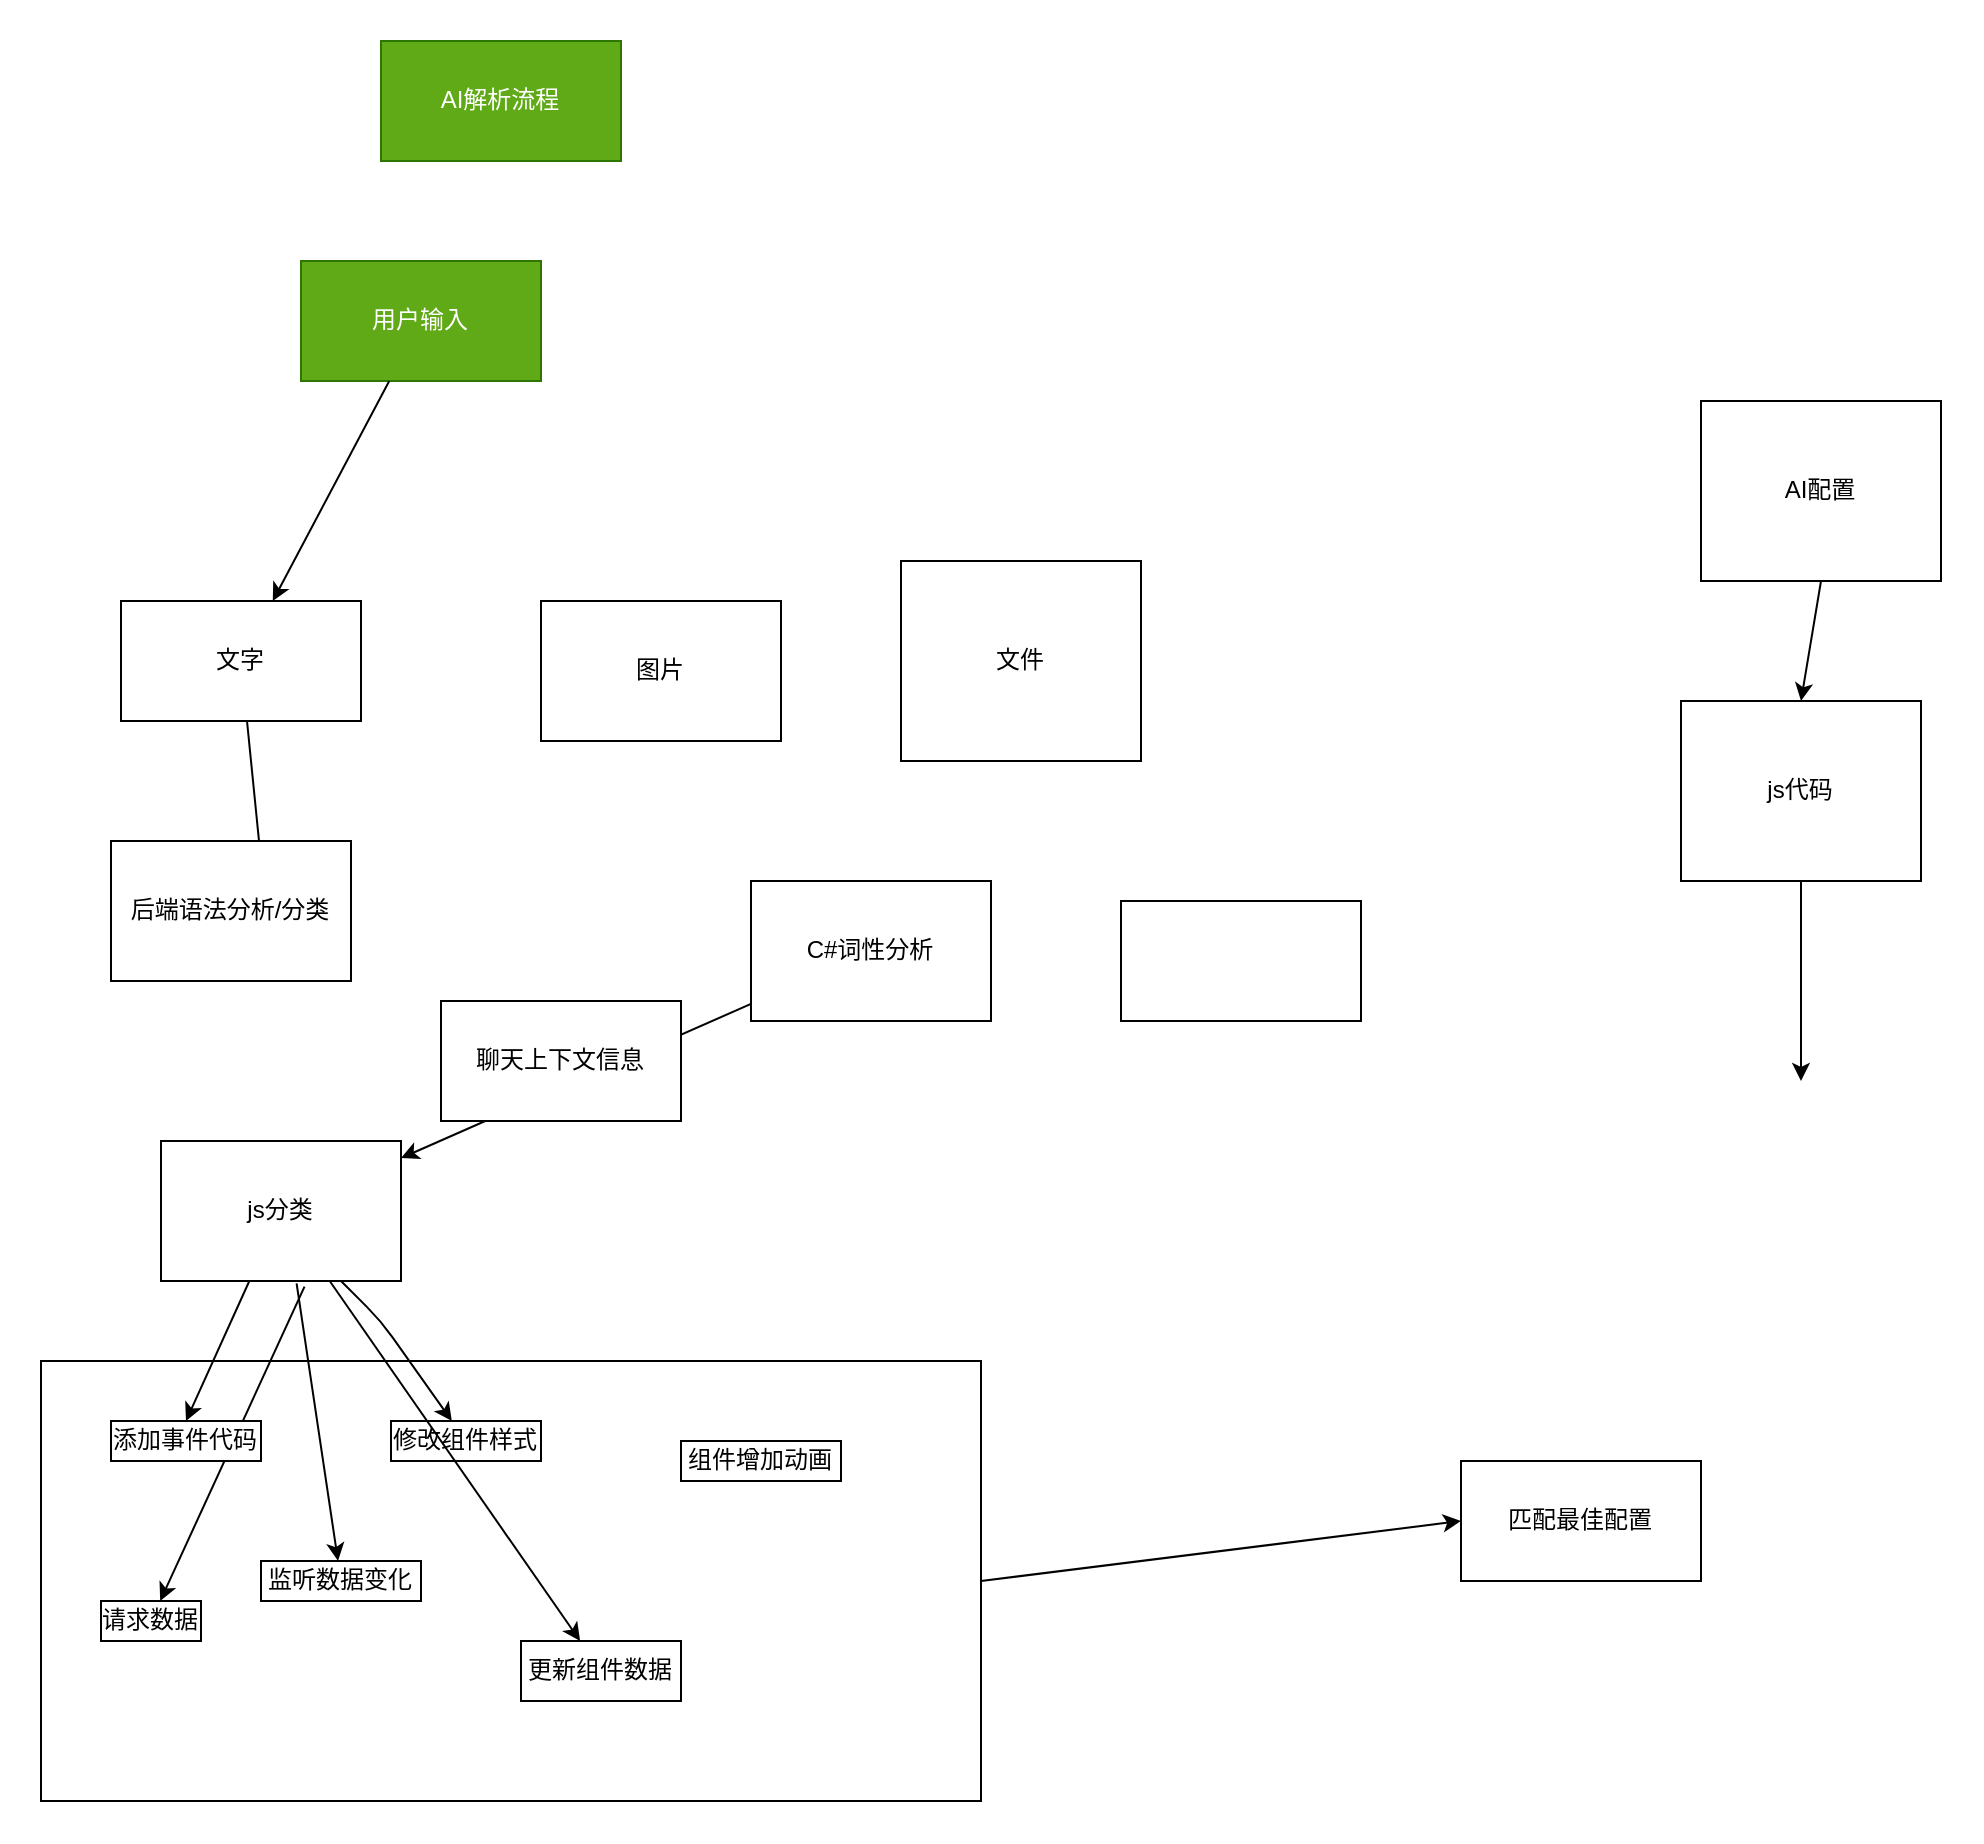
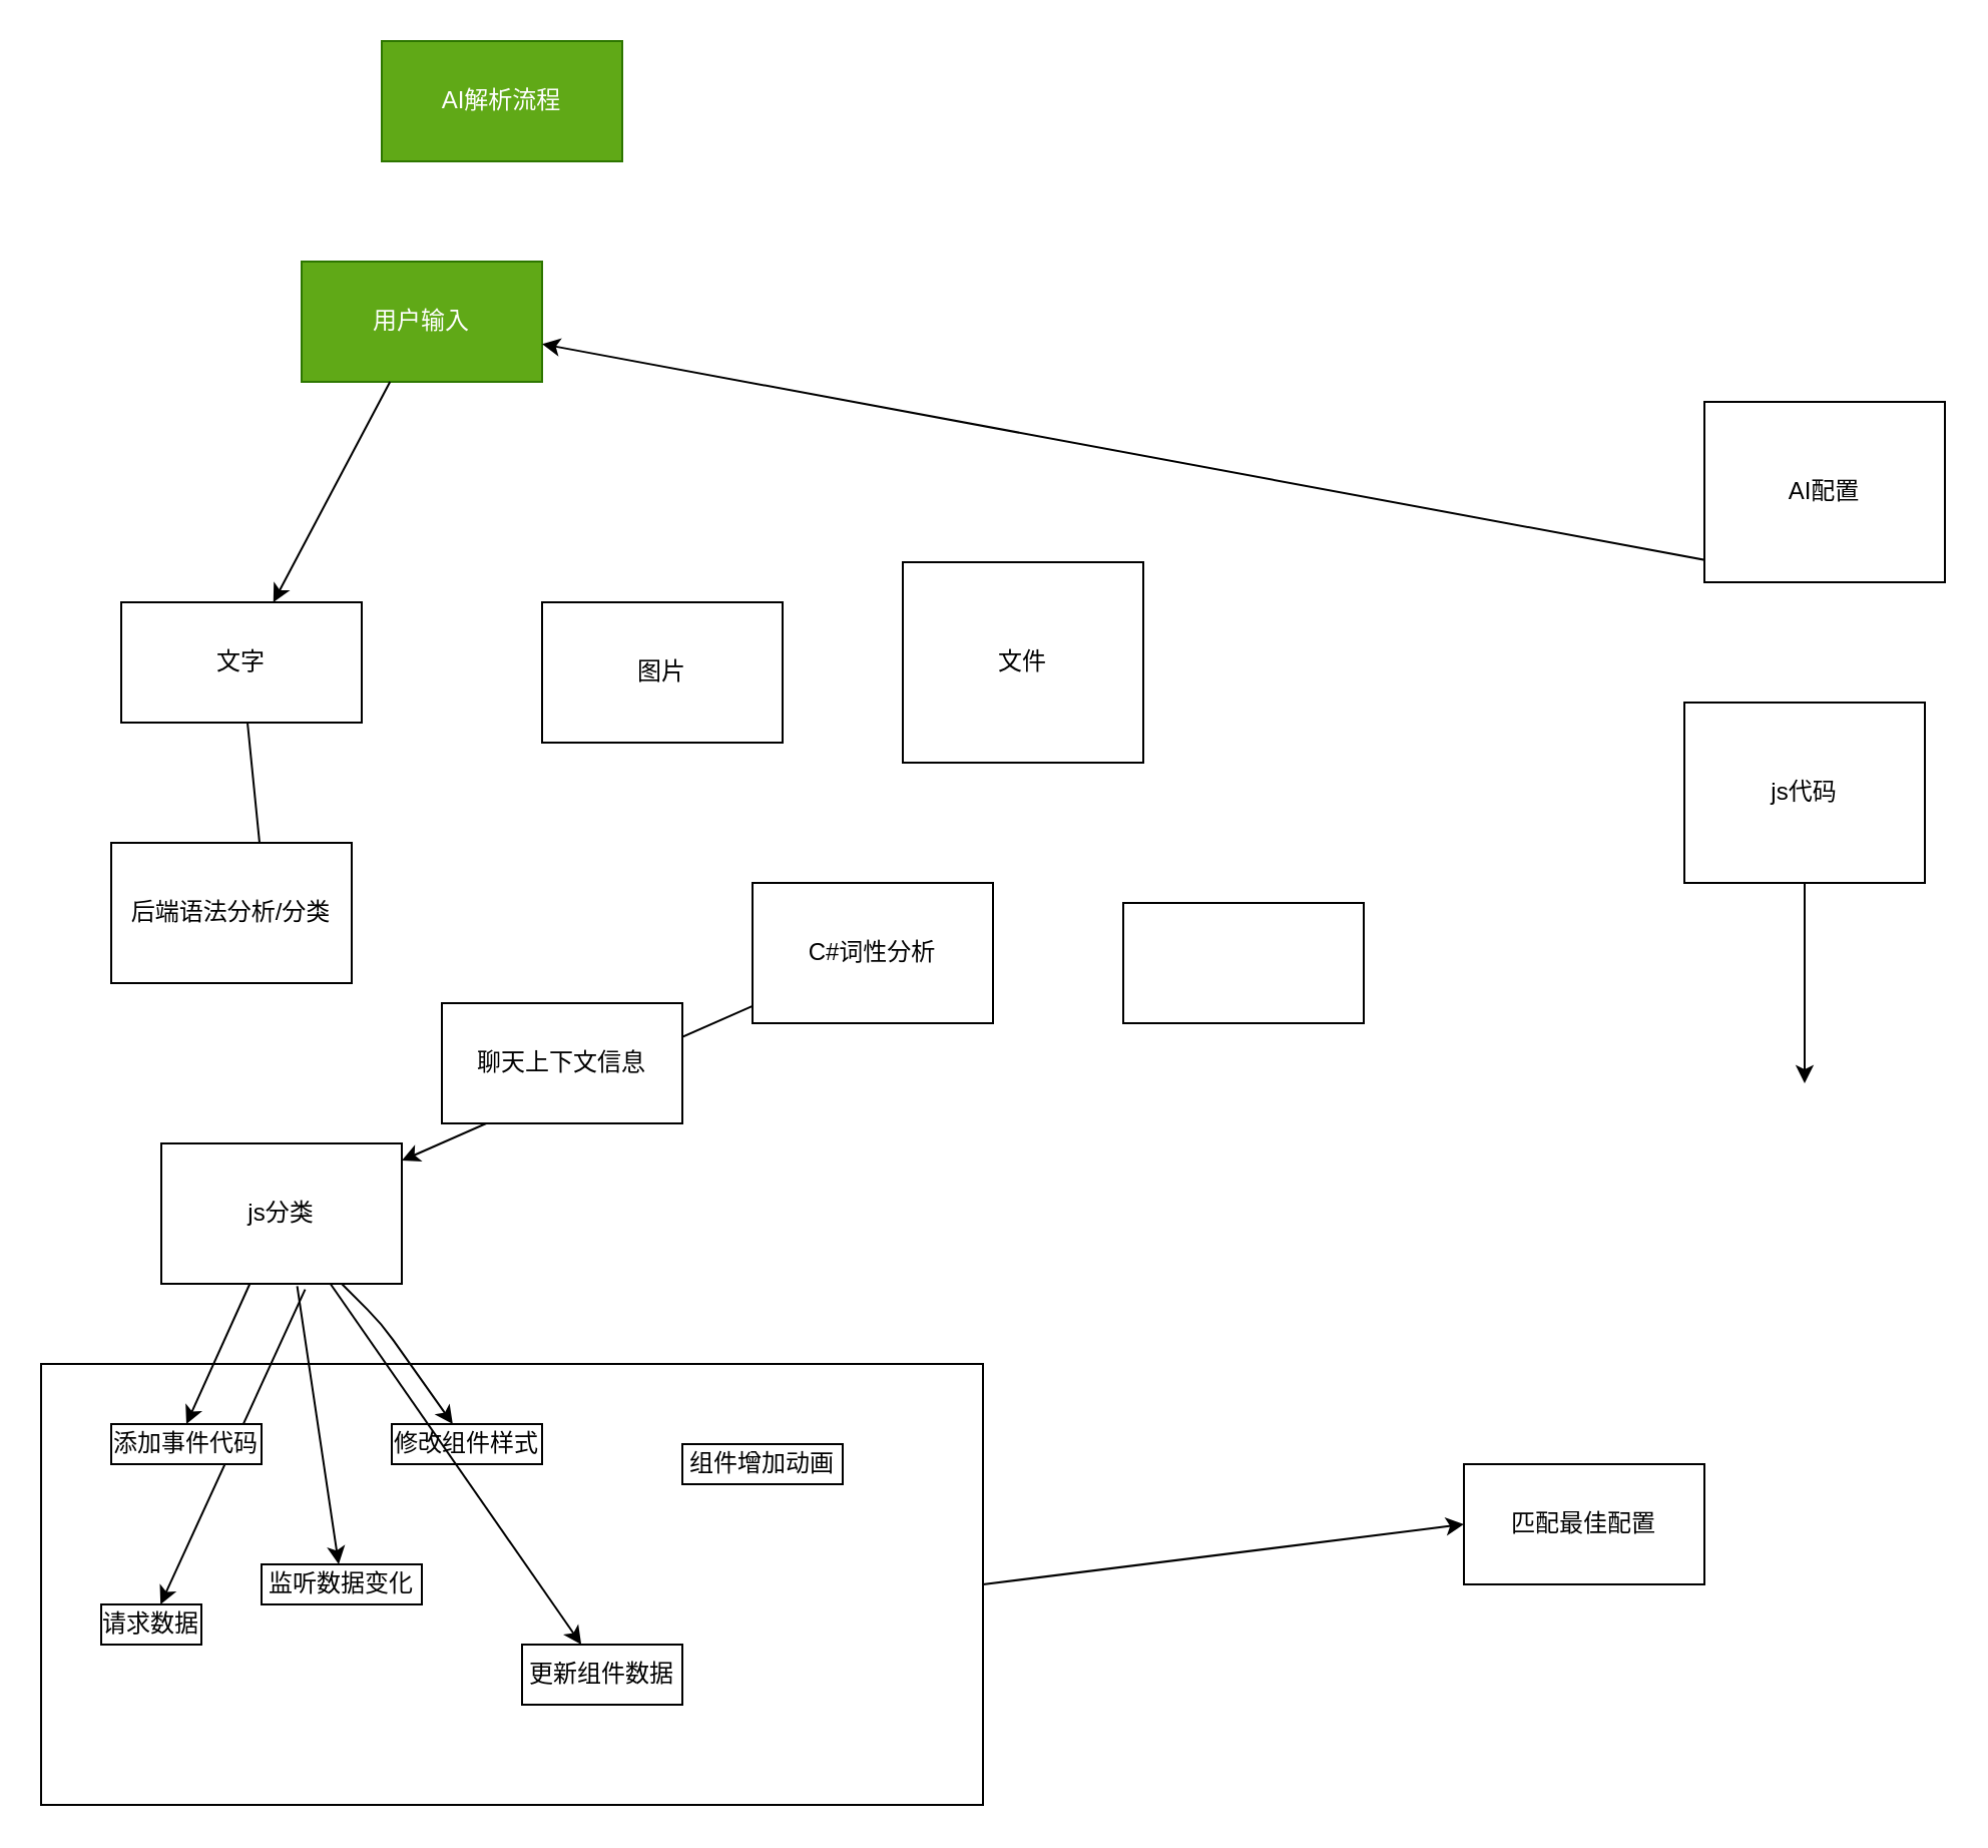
  <mxCell id="0" />
  <mxCell id="1" parent="0" />
  <mxCell id="2" style="edgeStyle=none;html=1;exitX=1;exitY=0.5;exitDx=0;exitDy=0;entryX=0;entryY=0.5;entryDx=0;entryDy=0;" edge="1" parent="1" source="3" target="29"><mxGeometry relative="1" as="geometry" /></mxCell>
  <mxCell id="3" value="" style="rounded=0;whiteSpace=wrap;html=1;" vertex="1" parent="1"><mxGeometry x="20" y="680" width="470" height="220" as="geometry" /></mxCell>
  <mxCell id="4" value="用户输入" style="rounded=0;whiteSpace=wrap;html=1;fillColor=#60a917;fontColor=#ffffff;strokeColor=#2D7600;" vertex="1" parent="1"><mxGeometry x="150" y="130" width="120" height="60" as="geometry" /></mxCell>
  <mxCell id="5" value="" style="edgeStyle=none;html=1;" edge="1" parent="1" source="6"><mxGeometry relative="1" as="geometry"><mxPoint x="130" y="430" as="targetPoint" /></mxGeometry></mxCell>
  <mxCell id="6" value="文字" style="rounded=0;whiteSpace=wrap;html=1;" vertex="1" parent="1"><mxGeometry x="60" y="300" width="120" height="60" as="geometry" /></mxCell>
  <mxCell id="7" value="图片" style="rounded=0;whiteSpace=wrap;html=1;" vertex="1" parent="1"><mxGeometry x="270" y="300" width="120" height="70" as="geometry" /></mxCell>
  <mxCell id="8" value="文件" style="rounded=0;whiteSpace=wrap;html=1;" vertex="1" parent="1"><mxGeometry x="450" y="280" width="120" height="100" as="geometry" /></mxCell>
  <mxCell id="9" value="AI解析流程" style="rounded=0;whiteSpace=wrap;html=1;fillColor=#60a917;fontColor=#ffffff;strokeColor=#2D7600;" vertex="1" parent="1"><mxGeometry x="190" y="20" width="120" height="60" as="geometry" /></mxCell>
  <mxCell id="10" value="" style="endArrow=classic;html=1;" edge="1" parent="1" source="4" target="6"><mxGeometry width="50" height="50" relative="1" as="geometry"><mxPoint x="150" y="250" as="sourcePoint" /><mxPoint x="200" y="200" as="targetPoint" /></mxGeometry></mxCell>
  <mxCell id="11" value="" style="edgeStyle=none;html=1;entryX=0.5;entryY=0;entryDx=0;entryDy=0;startArrow=none;" edge="1" parent="1" source="28" target="15"><mxGeometry relative="1" as="geometry"><mxPoint x="100" y="590" as="targetPoint" /></mxGeometry></mxCell>
  <mxCell id="12" style="edgeStyle=none;html=1;exitX=0.75;exitY=1;exitDx=0;exitDy=0;" edge="1" parent="1" source="28" target="16"><mxGeometry relative="1" as="geometry"><Array as="points"><mxPoint x="190" y="660" /></Array></mxGeometry></mxCell>
  <mxCell id="13" style="edgeStyle=none;html=1;exitX=0.598;exitY=1.04;exitDx=0;exitDy=0;exitPerimeter=0;" edge="1" parent="1" source="28" target="20"><mxGeometry relative="1" as="geometry" /></mxCell>
  <mxCell id="14" value="后端语法分析/分类" style="rounded=0;whiteSpace=wrap;html=1;" vertex="1" parent="1"><mxGeometry x="55" y="420" width="120" height="70" as="geometry" /></mxCell>
  <mxCell id="15" value="添加事件代码" style="rounded=0;whiteSpace=wrap;html=1;" vertex="1" parent="1"><mxGeometry x="55" y="710" width="75" height="20" as="geometry" /></mxCell>
  <mxCell id="16" value="修改组件样式" style="rounded=0;whiteSpace=wrap;html=1;" vertex="1" parent="1"><mxGeometry x="195" y="710" width="75" height="20" as="geometry" /></mxCell>
  <mxCell id="17" value="组件增加动画" style="rounded=0;whiteSpace=wrap;html=1;" vertex="1" parent="1"><mxGeometry x="340" y="720" width="80" height="20" as="geometry" /></mxCell>
- <mxCell id="18" style="edgeStyle=none;html=1;exitX=0.5;exitY=1;exitDx=0;exitDy=0;entryX=0.5;entryY=0;entryDx=0;entryDy=0;" edge="1" parent="1" source="19" target="23"><mxGeometry relative="1" as="geometry" /></mxCell>
+ <mxCell id="18" style="edgeStyle=none;html=1;exitX=0.5;exitY=1;exitDx=0;exitDy=0;" edge="1" parent="1" source="19" target="4"><mxGeometry relative="1" as="geometry" /></mxCell>
  <mxCell id="19" value="AI配置" style="rounded=0;whiteSpace=wrap;html=1;" vertex="1" parent="1"><mxGeometry x="850" y="200" width="120" height="90" as="geometry" /></mxCell>
  <mxCell id="20" value="请求数据" style="rounded=0;whiteSpace=wrap;html=1;" vertex="1" parent="1"><mxGeometry x="50" y="800" width="50" height="20" as="geometry" /></mxCell>
  <mxCell id="21" value="监听数据变化" style="rounded=0;whiteSpace=wrap;html=1;" vertex="1" parent="1"><mxGeometry x="130" y="780" width="80" height="20" as="geometry" /></mxCell>
  <mxCell id="22" style="edgeStyle=none;html=1;exitX=0.5;exitY=1;exitDx=0;exitDy=0;" edge="1" parent="1" source="23"><mxGeometry relative="1" as="geometry"><mxPoint x="900" y="540" as="targetPoint" /></mxGeometry></mxCell>
  <mxCell id="23" value="js代码" style="rounded=0;whiteSpace=wrap;html=1;" vertex="1" parent="1"><mxGeometry x="840" y="350" width="120" height="90" as="geometry" /></mxCell>
  <mxCell id="24" style="edgeStyle=none;html=1;" edge="1" parent="1" source="25" target="28"><mxGeometry relative="1" as="geometry" /></mxCell>
  <mxCell id="25" value="C#词性分析" style="rounded=0;whiteSpace=wrap;html=1;" vertex="1" parent="1"><mxGeometry x="375" y="440" width="120" height="70" as="geometry" /></mxCell>
  <mxCell id="26" style="edgeStyle=none;html=1;exitX=0.565;exitY=1.017;exitDx=0;exitDy=0;exitPerimeter=0;" edge="1" parent="1" source="28" target="21"><mxGeometry relative="1" as="geometry" /></mxCell>
  <mxCell id="27" style="edgeStyle=none;html=1;" edge="1" parent="1" source="28" target="32"><mxGeometry relative="1" as="geometry" /></mxCell>
  <mxCell id="28" value="js分类" style="rounded=0;whiteSpace=wrap;html=1;" vertex="1" parent="1"><mxGeometry x="80" y="570" width="120" height="70" as="geometry" /></mxCell>
  <mxCell id="29" value="匹配最佳配置" style="rounded=0;whiteSpace=wrap;html=1;" vertex="1" parent="1"><mxGeometry x="730" y="730" width="120" height="60" as="geometry" /></mxCell>
  <mxCell id="30" value="聊天上下文信息" style="rounded=0;whiteSpace=wrap;html=1;" vertex="1" parent="1"><mxGeometry x="220" y="500" width="120" height="60" as="geometry" /></mxCell>
  <mxCell id="31" value="" style="rounded=0;whiteSpace=wrap;html=1;" vertex="1" parent="1"><mxGeometry x="560" y="450" width="120" height="60" as="geometry" /></mxCell>
  <mxCell id="32" value="更新组件数据" style="rounded=0;whiteSpace=wrap;html=1;" vertex="1" parent="1"><mxGeometry x="260" y="820" width="80" height="30" as="geometry" /></mxCell>
